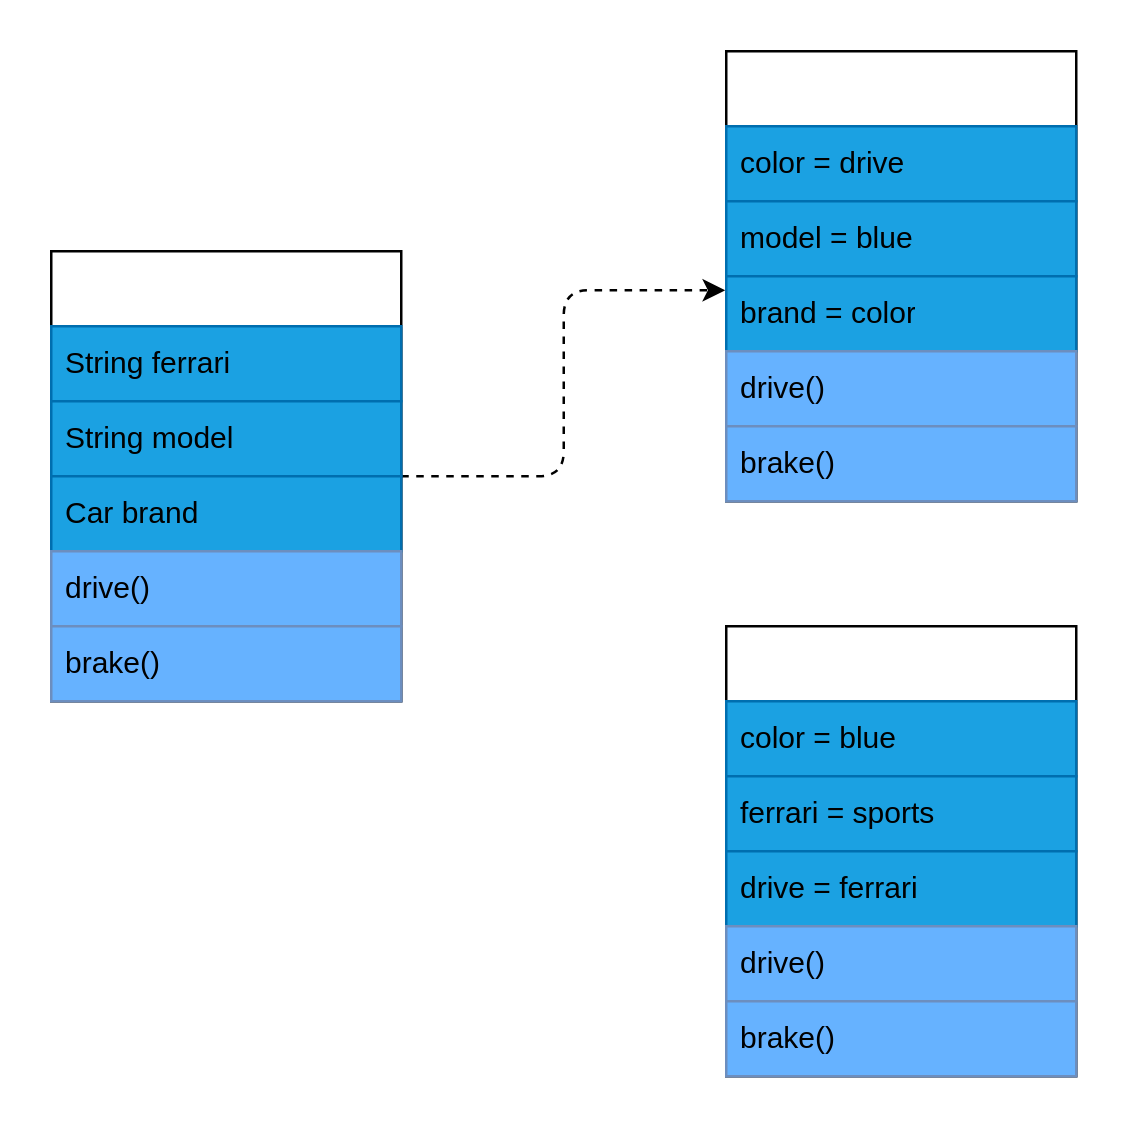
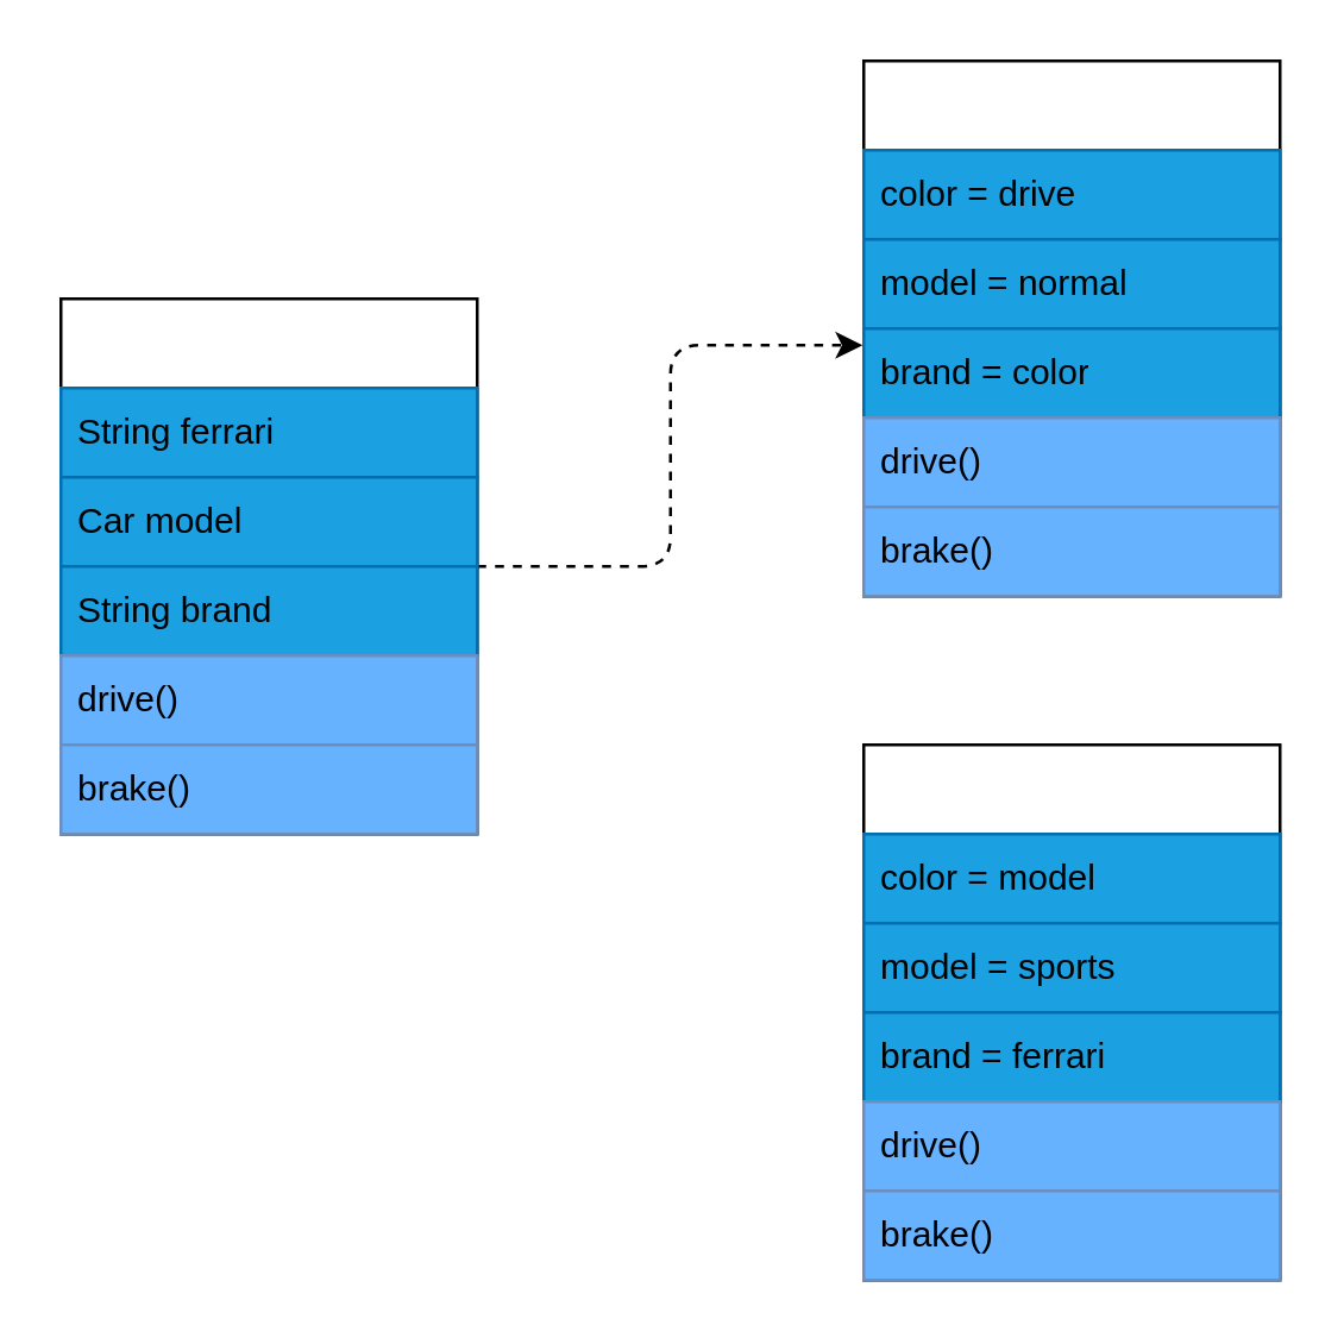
  <mxCell id="0" />
  <mxCell id="1" parent="0" />
  <mxCell id="2" style="edgeStyle=orthogonalEdgeStyle;html=1;entryX=-0.003;entryY=1.187;entryDx=0;entryDy=0;entryPerimeter=0;fontColor=#FFFFFF;dashed=1;" parent="1" source="3" target="11" edge="1"><mxGeometry relative="1" as="geometry" /></mxCell>
- <mxCell id="3" value="&lt;font&gt;String&lt;/font&gt;" style="swimlane;fontStyle=0;childLayout=stackLayout;horizontal=1;startSize=30;horizontalStack=0;resizeParent=1;resizeParentMax=0;resizeLast=0;collapsible=1;marginBottom=0;whiteSpace=wrap;html=1;fontColor=#FFFFFF;" parent="1" vertex="1"><mxGeometry x="20" y="100" width="140" height="180" as="geometry" /></mxCell>
+ <mxCell id="3" value="&lt;font&gt;Car&lt;/font&gt;" style="swimlane;fontStyle=0;childLayout=stackLayout;horizontal=1;startSize=30;horizontalStack=0;resizeParent=1;resizeParentMax=0;resizeLast=0;collapsible=1;marginBottom=0;whiteSpace=wrap;html=1;fontColor=#FFFFFF;" parent="1" vertex="1"><mxGeometry x="20" y="100" width="140" height="180" as="geometry" /></mxCell>
  <mxCell id="4" value="String ferrari" style="text;strokeColor=#006EAF;fillColor=#1ba1e2;align=left;verticalAlign=middle;spacingLeft=4;spacingRight=4;overflow=hidden;points=[[0,0.5],[1,0.5]];portConstraint=eastwest;rotatable=0;whiteSpace=wrap;html=1;fontColor=#000000;" parent="3" vertex="1"><mxGeometry y="30" width="140" height="30" as="geometry" /></mxCell>
- <mxCell id="5" value="String model" style="text;strokeColor=#006EAF;fillColor=#1ba1e2;align=left;verticalAlign=middle;spacingLeft=4;spacingRight=4;overflow=hidden;points=[[0,0.5],[1,0.5]];portConstraint=eastwest;rotatable=0;whiteSpace=wrap;html=1;fontColor=#000000;" parent="3" vertex="1"><mxGeometry y="60" width="140" height="30" as="geometry" /></mxCell>
- <mxCell id="6" value="Car brand" style="text;strokeColor=#006EAF;fillColor=#1ba1e2;align=left;verticalAlign=middle;spacingLeft=4;spacingRight=4;overflow=hidden;points=[[0,0.5],[1,0.5]];portConstraint=eastwest;rotatable=0;whiteSpace=wrap;html=1;fontColor=#000000;" parent="3" vertex="1"><mxGeometry y="90" width="140" height="30" as="geometry" /></mxCell>
+ <mxCell id="5" value="Car model" style="text;strokeColor=#006EAF;fillColor=#1ba1e2;align=left;verticalAlign=middle;spacingLeft=4;spacingRight=4;overflow=hidden;points=[[0,0.5],[1,0.5]];portConstraint=eastwest;rotatable=0;whiteSpace=wrap;html=1;fontColor=#000000;" parent="3" vertex="1"><mxGeometry y="60" width="140" height="30" as="geometry" /></mxCell>
+ <mxCell id="6" value="String brand" style="text;strokeColor=#006EAF;fillColor=#1ba1e2;align=left;verticalAlign=middle;spacingLeft=4;spacingRight=4;overflow=hidden;points=[[0,0.5],[1,0.5]];portConstraint=eastwest;rotatable=0;whiteSpace=wrap;html=1;fontColor=#000000;" parent="3" vertex="1"><mxGeometry y="90" width="140" height="30" as="geometry" /></mxCell>
  <mxCell id="7" value="drive()" style="text;strokeColor=#6c8ebf;fillColor=#66B2FF;align=left;verticalAlign=middle;spacingLeft=4;spacingRight=4;overflow=hidden;points=[[0,0.5],[1,0.5]];portConstraint=eastwest;rotatable=0;whiteSpace=wrap;html=1;fontColor=#000000;" parent="3" vertex="1"><mxGeometry y="120" width="140" height="30" as="geometry" /></mxCell>
  <mxCell id="8" value="brake()" style="text;strokeColor=#6c8ebf;fillColor=#66B2FF;align=left;verticalAlign=middle;spacingLeft=4;spacingRight=4;overflow=hidden;points=[[0,0.5],[1,0.5]];portConstraint=eastwest;rotatable=0;whiteSpace=wrap;html=1;fontColor=#000000;" parent="3" vertex="1"><mxGeometry y="150" width="140" height="30" as="geometry" /></mxCell>
- <mxCell id="9" value="&lt;font&gt;myCar&lt;/font&gt;" style="swimlane;fontStyle=0;childLayout=stackLayout;horizontal=1;startSize=30;horizontalStack=0;resizeParent=1;resizeParentMax=0;resizeLast=0;collapsible=1;marginBottom=0;whiteSpace=wrap;html=1;fontColor=#FFFFFF;" parent="1" vertex="1"><mxGeometry x="290" y="20" width="140" height="180" as="geometry" /></mxCell>
+ <mxCell id="9" value="&lt;font&gt;brake&lt;/font&gt;" style="swimlane;fontStyle=0;childLayout=stackLayout;horizontal=1;startSize=30;horizontalStack=0;resizeParent=1;resizeParentMax=0;resizeLast=0;collapsible=1;marginBottom=0;whiteSpace=wrap;html=1;fontColor=#FFFFFF;" parent="1" vertex="1"><mxGeometry x="290" y="20" width="140" height="180" as="geometry" /></mxCell>
  <mxCell id="10" value="color = drive" style="text;strokeColor=#006EAF;fillColor=#1ba1e2;align=left;verticalAlign=middle;spacingLeft=4;spacingRight=4;overflow=hidden;points=[[0,0.5],[1,0.5]];portConstraint=eastwest;rotatable=0;whiteSpace=wrap;html=1;fontColor=#000000;" parent="9" vertex="1"><mxGeometry y="30" width="140" height="30" as="geometry" /></mxCell>
- <mxCell id="11" value="model = blue" style="text;strokeColor=#006EAF;fillColor=#1ba1e2;align=left;verticalAlign=middle;spacingLeft=4;spacingRight=4;overflow=hidden;points=[[0,0.5],[1,0.5]];portConstraint=eastwest;rotatable=0;whiteSpace=wrap;html=1;fontColor=#000000;" parent="9" vertex="1"><mxGeometry y="60" width="140" height="30" as="geometry" /></mxCell>
+ <mxCell id="11" value="model = normal" style="text;strokeColor=#006EAF;fillColor=#1ba1e2;align=left;verticalAlign=middle;spacingLeft=4;spacingRight=4;overflow=hidden;points=[[0,0.5],[1,0.5]];portConstraint=eastwest;rotatable=0;whiteSpace=wrap;html=1;fontColor=#000000;" parent="9" vertex="1"><mxGeometry y="60" width="140" height="30" as="geometry" /></mxCell>
  <mxCell id="12" value="brand = color" style="text;strokeColor=#006EAF;fillColor=#1ba1e2;align=left;verticalAlign=middle;spacingLeft=4;spacingRight=4;overflow=hidden;points=[[0,0.5],[1,0.5]];portConstraint=eastwest;rotatable=0;whiteSpace=wrap;html=1;fontColor=#000000;" parent="9" vertex="1"><mxGeometry y="90" width="140" height="30" as="geometry" /></mxCell>
  <mxCell id="13" value="drive()" style="text;strokeColor=#6c8ebf;fillColor=#66B2FF;align=left;verticalAlign=middle;spacingLeft=4;spacingRight=4;overflow=hidden;points=[[0,0.5],[1,0.5]];portConstraint=eastwest;rotatable=0;whiteSpace=wrap;html=1;fontColor=#000000;" parent="9" vertex="1"><mxGeometry y="120" width="140" height="30" as="geometry" /></mxCell>
  <mxCell id="14" value="brake()" style="text;strokeColor=#6c8ebf;fillColor=#66B2FF;align=left;verticalAlign=middle;spacingLeft=4;spacingRight=4;overflow=hidden;points=[[0,0.5],[1,0.5]];portConstraint=eastwest;rotatable=0;whiteSpace=wrap;html=1;fontColor=#000000;" parent="9" vertex="1"><mxGeometry y="150" width="140" height="30" as="geometry" /></mxCell>
- <mxCell id="15" value="model" style="swimlane;fontStyle=0;childLayout=stackLayout;horizontal=1;startSize=30;horizontalStack=0;resizeParent=1;resizeParentMax=0;resizeLast=0;collapsible=1;marginBottom=0;whiteSpace=wrap;html=1;fontColor=#FFFFFF;" parent="1" vertex="1"><mxGeometry x="290" y="250" width="140" height="180" as="geometry" /></mxCell>
- <mxCell id="16" value="color = blue" style="text;strokeColor=#006EAF;fillColor=#1ba1e2;align=left;verticalAlign=middle;spacingLeft=4;spacingRight=4;overflow=hidden;points=[[0,0.5],[1,0.5]];portConstraint=eastwest;rotatable=0;whiteSpace=wrap;html=1;fontColor=#000000;" parent="15" vertex="1"><mxGeometry y="30" width="140" height="30" as="geometry" /></mxCell>
- <mxCell id="17" value="ferrari = sports" style="text;strokeColor=#006EAF;fillColor=#1ba1e2;align=left;verticalAlign=middle;spacingLeft=4;spacingRight=4;overflow=hidden;points=[[0,0.5],[1,0.5]];portConstraint=eastwest;rotatable=0;whiteSpace=wrap;html=1;fontColor=#000000;" parent="15" vertex="1"><mxGeometry y="60" width="140" height="30" as="geometry" /></mxCell>
- <mxCell id="18" value="drive = ferrari" style="text;strokeColor=#006EAF;fillColor=#1ba1e2;align=left;verticalAlign=middle;spacingLeft=4;spacingRight=4;overflow=hidden;points=[[0,0.5],[1,0.5]];portConstraint=eastwest;rotatable=0;whiteSpace=wrap;html=1;fontColor=#000000;" parent="15" vertex="1"><mxGeometry y="90" width="140" height="30" as="geometry" /></mxCell>
+ <mxCell id="15" value="familyCar" style="swimlane;fontStyle=0;childLayout=stackLayout;horizontal=1;startSize=30;horizontalStack=0;resizeParent=1;resizeParentMax=0;resizeLast=0;collapsible=1;marginBottom=0;whiteSpace=wrap;html=1;fontColor=#FFFFFF;" parent="1" vertex="1"><mxGeometry x="290" y="250" width="140" height="180" as="geometry" /></mxCell>
+ <mxCell id="16" value="color = model" style="text;strokeColor=#006EAF;fillColor=#1ba1e2;align=left;verticalAlign=middle;spacingLeft=4;spacingRight=4;overflow=hidden;points=[[0,0.5],[1,0.5]];portConstraint=eastwest;rotatable=0;whiteSpace=wrap;html=1;fontColor=#000000;" parent="15" vertex="1"><mxGeometry y="30" width="140" height="30" as="geometry" /></mxCell>
+ <mxCell id="17" value="model = sports" style="text;strokeColor=#006EAF;fillColor=#1ba1e2;align=left;verticalAlign=middle;spacingLeft=4;spacingRight=4;overflow=hidden;points=[[0,0.5],[1,0.5]];portConstraint=eastwest;rotatable=0;whiteSpace=wrap;html=1;fontColor=#000000;" parent="15" vertex="1"><mxGeometry y="60" width="140" height="30" as="geometry" /></mxCell>
+ <mxCell id="18" value="brand = ferrari" style="text;strokeColor=#006EAF;fillColor=#1ba1e2;align=left;verticalAlign=middle;spacingLeft=4;spacingRight=4;overflow=hidden;points=[[0,0.5],[1,0.5]];portConstraint=eastwest;rotatable=0;whiteSpace=wrap;html=1;fontColor=#000000;" parent="15" vertex="1"><mxGeometry y="90" width="140" height="30" as="geometry" /></mxCell>
  <mxCell id="19" value="drive()" style="text;strokeColor=#6c8ebf;fillColor=#66B2FF;align=left;verticalAlign=middle;spacingLeft=4;spacingRight=4;overflow=hidden;points=[[0,0.5],[1,0.5]];portConstraint=eastwest;rotatable=0;whiteSpace=wrap;html=1;fontColor=#000000;" parent="15" vertex="1"><mxGeometry y="120" width="140" height="30" as="geometry" /></mxCell>
  <mxCell id="20" value="brake()" style="text;strokeColor=#6c8ebf;fillColor=#66B2FF;align=left;verticalAlign=middle;spacingLeft=4;spacingRight=4;overflow=hidden;points=[[0,0.5],[1,0.5]];portConstraint=eastwest;rotatable=0;whiteSpace=wrap;html=1;fontColor=#000000;" parent="15" vertex="1"><mxGeometry y="150" width="140" height="30" as="geometry" /></mxCell>
